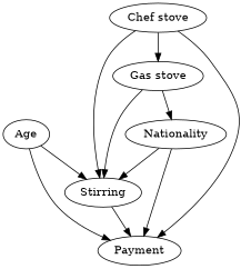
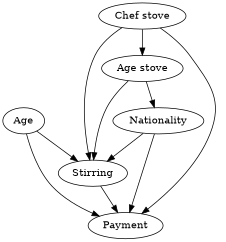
  digraph {
    n1 [label=Age]
    n2 [label=Stirring]
    n3 [label=Payment]
    n4 [label=Nationality]
    n5 [label="Chef stove"]
-   n6 [label="Gas stove"]
+   n6 [label="Age stove"]
    n1 -> n2
    n1 -> n3
    n2 -> n3
    n4 -> n2
    n4 -> n3
    n5 -> n2
    n5 -> n3
    n5 -> n6
    n6 -> n2
    n6 -> n4
  }
